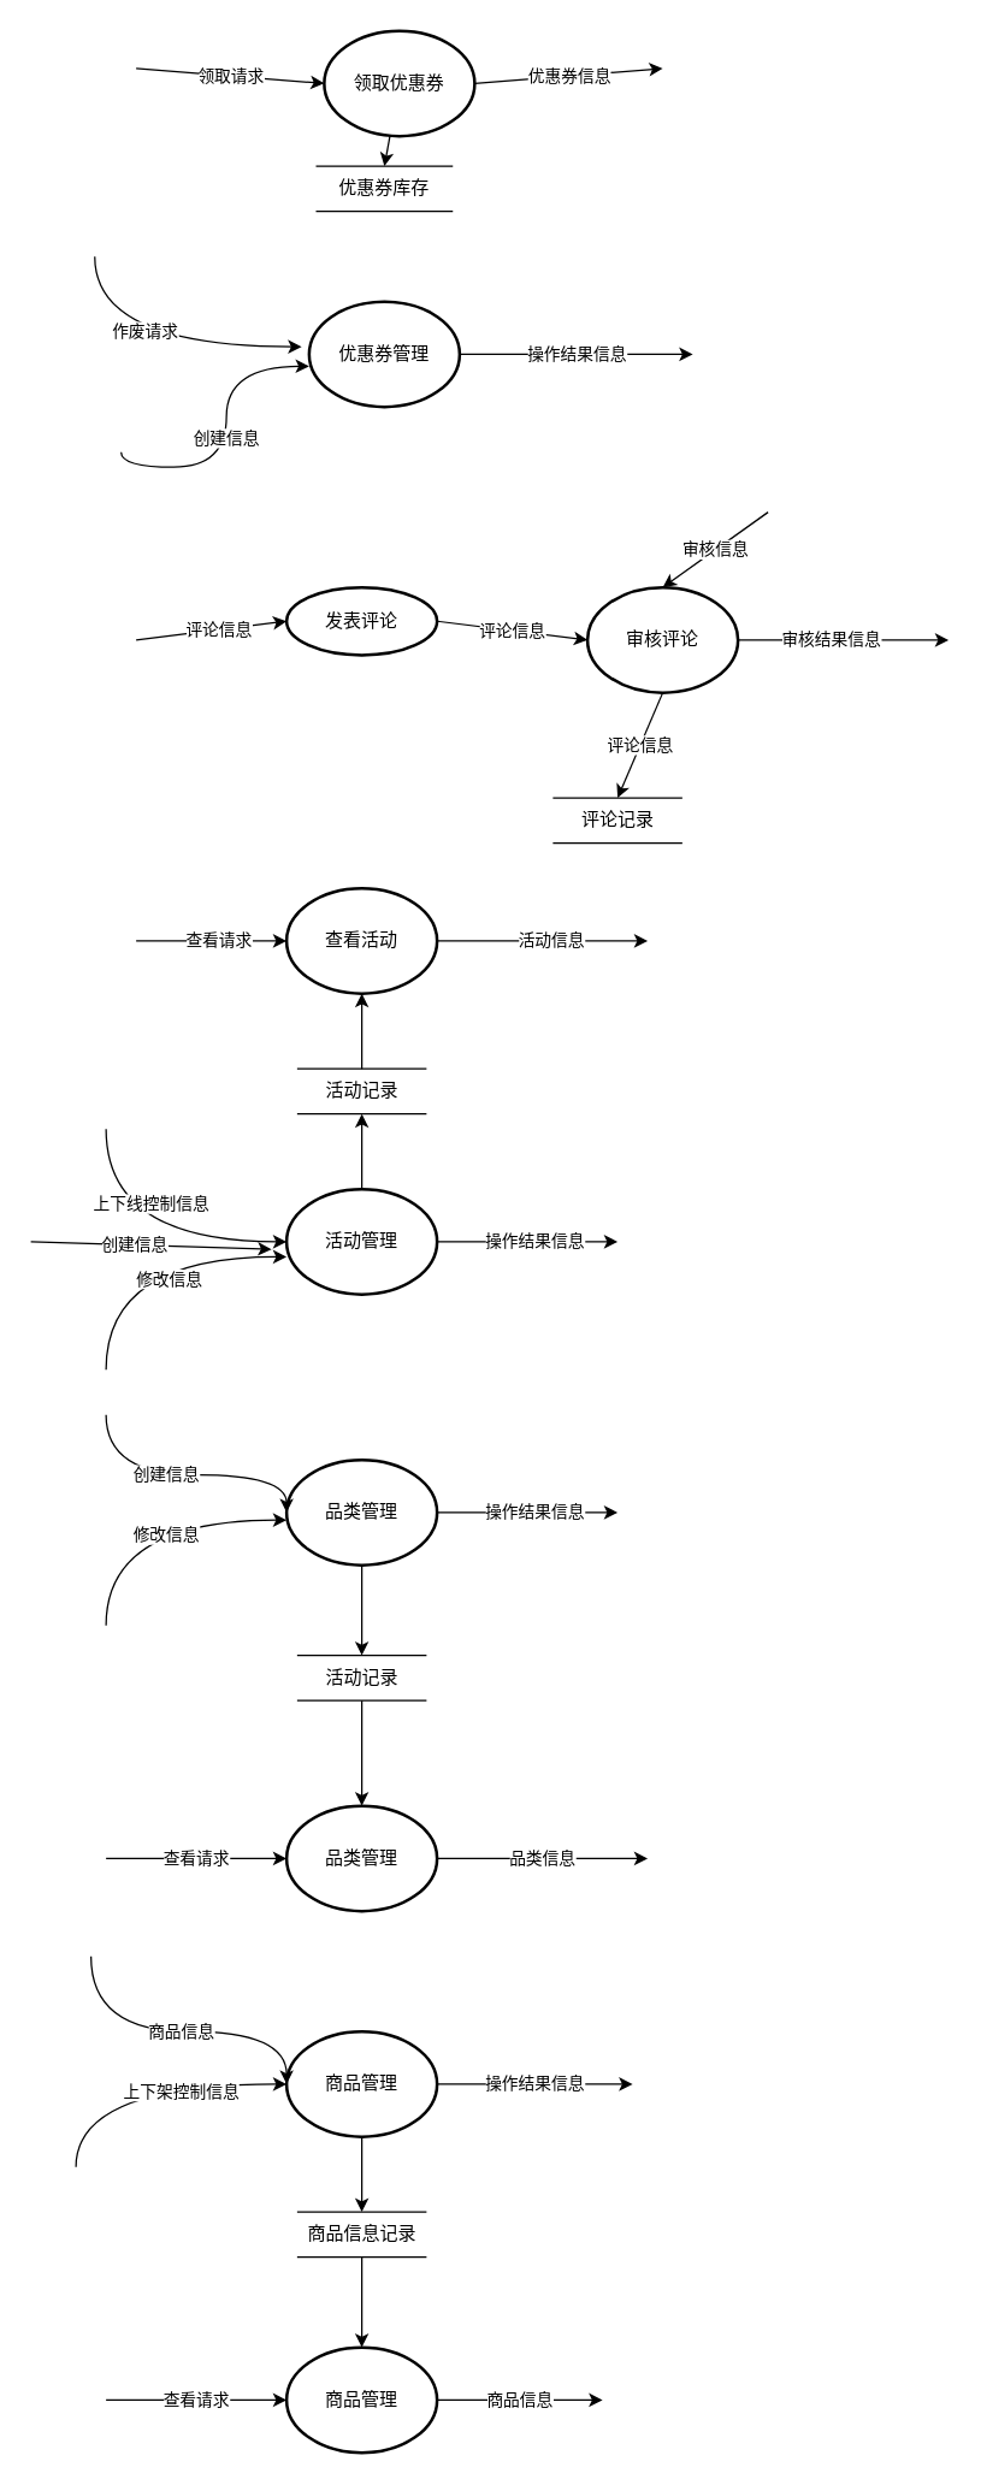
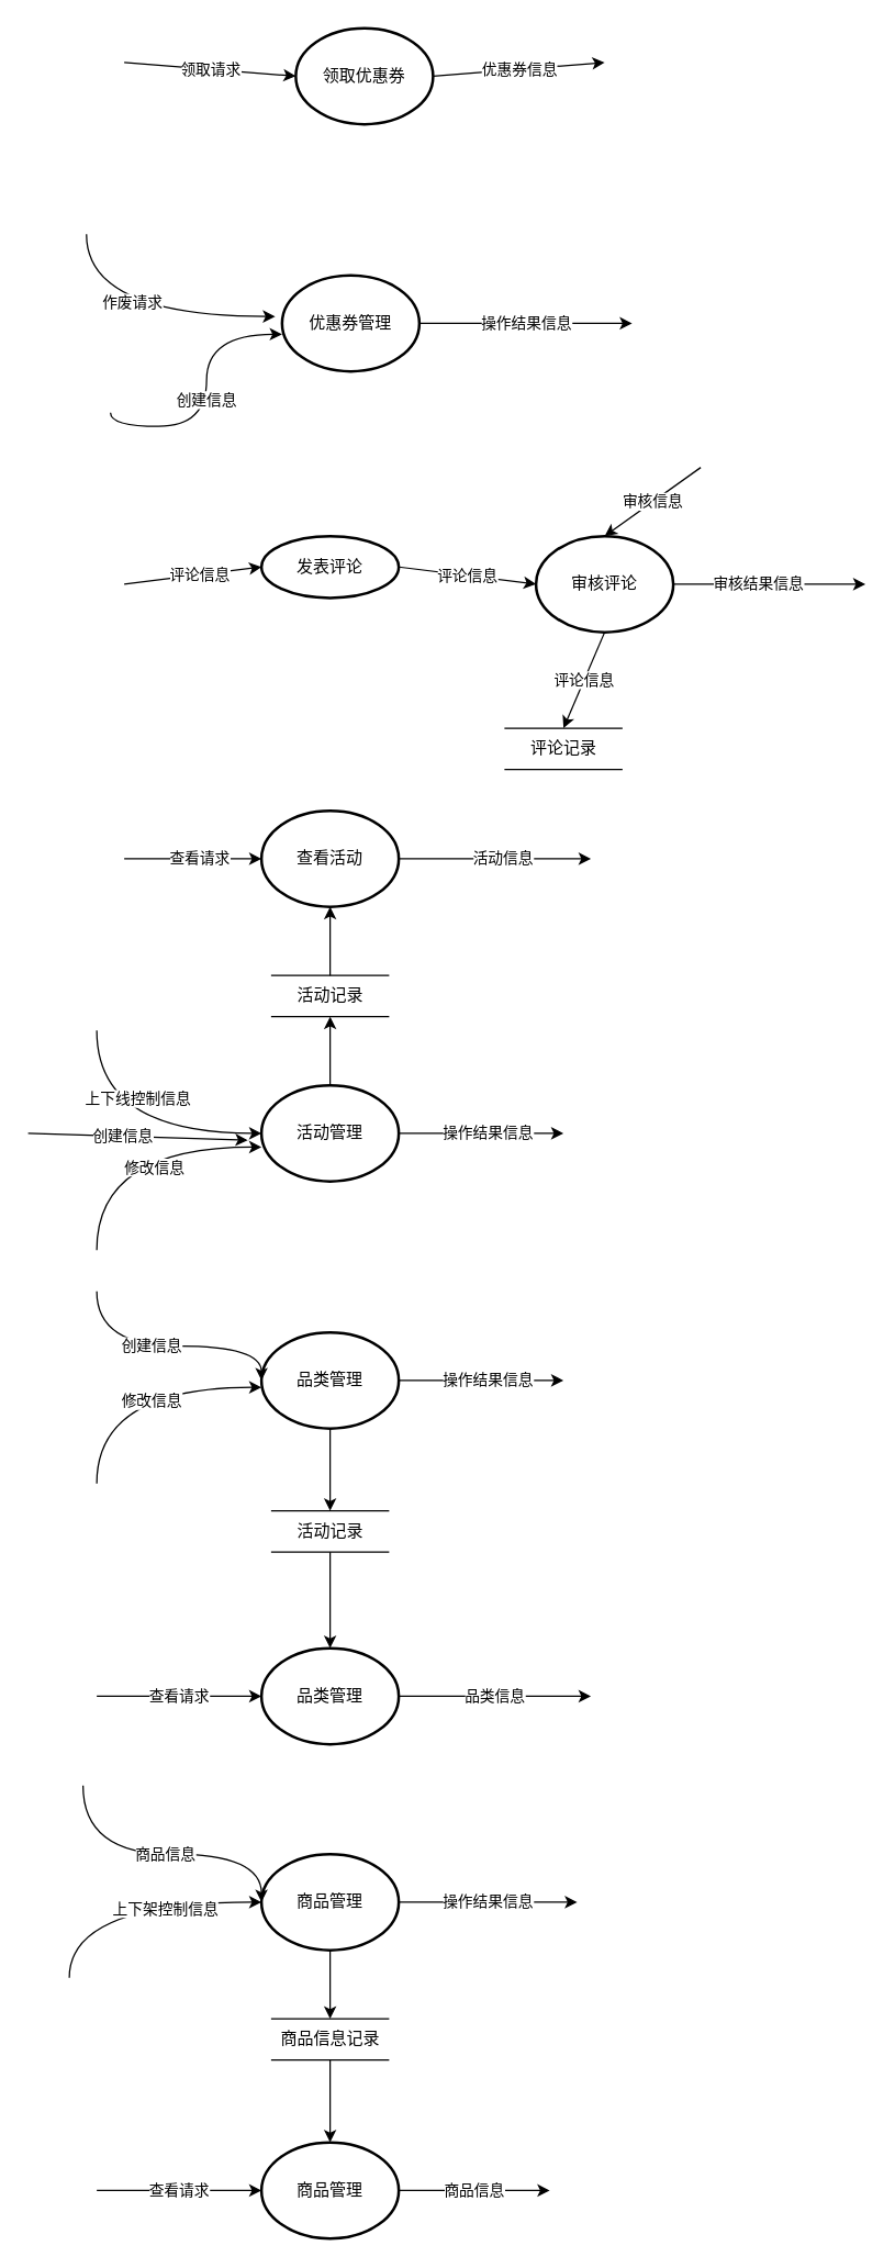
  <mxCell id="0" />
  <mxCell id="1" parent="0" />
  <mxCell id="2" value="优惠券信息" style="rounded=0;orthogonalLoop=1;jettySize=auto;html=1;exitX=1;exitY=0.5;exitDx=0;exitDy=0;" parent="1" source="4" edge="1"><mxGeometry relative="1" as="geometry"><mxPoint x="440" y="247" as="sourcePoint" /><mxPoint x="440" y="45" as="targetPoint" /><mxPoint as="offset" /></mxGeometry></mxCell>
- <mxCell id="3" style="edgeStyle=none;rounded=0;orthogonalLoop=1;jettySize=auto;html=1;entryX=0.5;entryY=0;entryDx=0;entryDy=0;" edge="1" parent="1" source="4" target="6"><mxGeometry relative="1" as="geometry"><mxPoint x="251" y="290" as="targetPoint" /></mxGeometry></mxCell>
  <mxCell id="4" value="领取优惠券" style="ellipse;whiteSpace=wrap;html=1;strokeWidth=2;" parent="1" vertex="1"><mxGeometry x="215" y="20" width="100" height="70" as="geometry" /></mxCell>
  <mxCell id="5" value="领取请求" style="rounded=0;orthogonalLoop=1;jettySize=auto;html=1;entryX=0;entryY=0.5;entryDx=0;entryDy=0;" parent="1" target="4" edge="1"><mxGeometry relative="1" as="geometry"><mxPoint x="90" y="45" as="sourcePoint" /></mxGeometry></mxCell>
- <mxCell id="6" value="优惠券库存" style="shape=partialRectangle;whiteSpace=wrap;html=1;left=0;right=0;fillColor=none;" vertex="1" parent="1"><mxGeometry x="210" y="110" width="90" height="30" as="geometry" /></mxCell>
  <mxCell id="7" value="评论记录" style="shape=partialRectangle;whiteSpace=wrap;html=1;left=0;right=0;fillColor=none;" vertex="1" parent="1"><mxGeometry x="367.5" y="530" width="85" height="30" as="geometry" /></mxCell>
  <mxCell id="8" value="评论信息" style="rounded=0;orthogonalLoop=1;jettySize=auto;html=1;entryX=0;entryY=0.5;entryDx=0;entryDy=0;" edge="1" parent="1" target="9"><mxGeometry x="0.091" relative="1" as="geometry"><mxPoint x="90" y="425" as="sourcePoint" /><mxPoint x="120" y="340" as="targetPoint" /><mxPoint as="offset" /></mxGeometry></mxCell>
  <mxCell id="9" value="发表评论" style="ellipse;whiteSpace=wrap;html=1;strokeWidth=2;" vertex="1" parent="1"><mxGeometry x="190" y="390" width="100" height="45" as="geometry" /></mxCell>
  <mxCell id="10" value="评论信息" style="rounded=0;orthogonalLoop=1;jettySize=auto;html=1;exitX=1;exitY=0.5;exitDx=0;exitDy=0;entryX=0;entryY=0.5;entryDx=0;entryDy=0;" edge="1" parent="1" source="9" target="11"><mxGeometry relative="1" as="geometry"><mxPoint x="100" y="395" as="sourcePoint" /><mxPoint x="380" y="385" as="targetPoint" /><mxPoint as="offset" /></mxGeometry></mxCell>
  <mxCell id="11" value="审核评论" style="ellipse;whiteSpace=wrap;html=1;strokeWidth=2;" vertex="1" parent="1"><mxGeometry x="390" y="390" width="100" height="70" as="geometry" /></mxCell>
  <mxCell id="12" value="审核信息" style="rounded=0;orthogonalLoop=1;jettySize=auto;html=1;entryX=0.5;entryY=0;entryDx=0;entryDy=0;" edge="1" parent="1" target="11"><mxGeometry relative="1" as="geometry"><mxPoint x="510" y="340" as="sourcePoint" /><mxPoint x="570" y="385" as="targetPoint" /><mxPoint as="offset" /></mxGeometry></mxCell>
  <mxCell id="13" value="审核结果信息" style="rounded=0;orthogonalLoop=1;jettySize=auto;html=1;exitX=1;exitY=0.5;exitDx=0;exitDy=0;" edge="1" parent="1" source="11"><mxGeometry x="-0.111" relative="1" as="geometry"><mxPoint x="530" y="310" as="sourcePoint" /><mxPoint x="630" y="425" as="targetPoint" /><mxPoint as="offset" /><Array as="points"><mxPoint x="590" y="425" /></Array></mxGeometry></mxCell>
  <mxCell id="14" value="评论信息" style="rounded=0;orthogonalLoop=1;jettySize=auto;html=1;entryX=0.5;entryY=0;entryDx=0;entryDy=0;exitX=0.5;exitY=1;exitDx=0;exitDy=0;" edge="1" parent="1" source="11" target="7"><mxGeometry relative="1" as="geometry"><mxPoint x="530" y="310" as="sourcePoint" /><mxPoint x="450" y="360" as="targetPoint" /><mxPoint as="offset" /></mxGeometry></mxCell>
  <mxCell id="15" value="优惠券管理" style="ellipse;whiteSpace=wrap;html=1;strokeWidth=2;" vertex="1" parent="1"><mxGeometry x="205" y="200" width="100" height="70" as="geometry" /></mxCell>
  <mxCell id="16" value="作废请求" style="rounded=0;orthogonalLoop=1;jettySize=auto;html=1;edgeStyle=orthogonalEdgeStyle;curved=1;" edge="1" parent="1"><mxGeometry x="-0.06" y="10" relative="1" as="geometry"><mxPoint x="62.5" y="170" as="sourcePoint" /><mxPoint x="200" y="230" as="targetPoint" /><Array as="points"><mxPoint x="63" y="230" /><mxPoint x="200" y="230" /></Array><mxPoint as="offset" /></mxGeometry></mxCell>
  <mxCell id="17" value="操作结果信息" style="rounded=0;orthogonalLoop=1;jettySize=auto;html=1;exitX=1;exitY=0.5;exitDx=0;exitDy=0;" edge="1" parent="1" source="15"><mxGeometry relative="1" as="geometry"><mxPoint x="315" y="115" as="sourcePoint" /><mxPoint x="460" y="235" as="targetPoint" /><mxPoint as="offset" /></mxGeometry></mxCell>
  <mxCell id="18" value="查看活动" style="ellipse;whiteSpace=wrap;html=1;strokeWidth=2;" vertex="1" parent="1"><mxGeometry x="190" y="590" width="100" height="70" as="geometry" /></mxCell>
  <mxCell id="19" value="查看请求" style="rounded=0;orthogonalLoop=1;jettySize=auto;html=1;entryX=0;entryY=0.5;entryDx=0;entryDy=0;" edge="1" parent="1" target="18"><mxGeometry x="0.091" relative="1" as="geometry"><mxPoint x="90" y="625" as="sourcePoint" /><mxPoint x="210" y="395" as="targetPoint" /><mxPoint as="offset" /></mxGeometry></mxCell>
  <mxCell id="20" value="活动信息" style="rounded=0;orthogonalLoop=1;jettySize=auto;html=1;exitX=1;exitY=0.5;exitDx=0;exitDy=0;" edge="1" parent="1" source="18"><mxGeometry x="0.091" relative="1" as="geometry"><mxPoint x="330" y="620" as="sourcePoint" /><mxPoint x="430" y="625" as="targetPoint" /><mxPoint as="offset" /></mxGeometry></mxCell>
  <mxCell id="21" style="edgeStyle=none;rounded=0;orthogonalLoop=1;jettySize=auto;html=1;entryX=0.5;entryY=1;entryDx=0;entryDy=0;" edge="1" parent="1" source="22" target="18"><mxGeometry relative="1" as="geometry" /></mxCell>
  <mxCell id="22" value="活动记录" style="shape=partialRectangle;whiteSpace=wrap;html=1;left=0;right=0;fillColor=none;" vertex="1" parent="1"><mxGeometry x="197.5" y="710" width="85" height="30" as="geometry" /></mxCell>
  <mxCell id="23" style="edgeStyle=none;rounded=0;orthogonalLoop=1;jettySize=auto;html=1;entryX=0.5;entryY=1;entryDx=0;entryDy=0;" edge="1" parent="1" source="24" target="22"><mxGeometry relative="1" as="geometry" /></mxCell>
  <mxCell id="24" value="活动管理" style="ellipse;whiteSpace=wrap;html=1;strokeWidth=2;" vertex="1" parent="1"><mxGeometry x="190" y="790" width="100" height="70" as="geometry" /></mxCell>
  <mxCell id="25" value="上下线控制信息" style="rounded=0;orthogonalLoop=1;jettySize=auto;html=1;entryX=0;entryY=0.5;entryDx=0;entryDy=0;edgeStyle=orthogonalEdgeStyle;curved=1;" edge="1" parent="1" target="24"><mxGeometry x="0.077" y="25" relative="1" as="geometry"><mxPoint x="70" y="750" as="sourcePoint" /><mxPoint x="200" y="635" as="targetPoint" /><mxPoint as="offset" /><Array as="points"><mxPoint x="70" y="825" /></Array></mxGeometry></mxCell>
  <mxCell id="26" value="操作结果信息" style="rounded=0;orthogonalLoop=1;jettySize=auto;html=1;exitX=1;exitY=0.5;exitDx=0;exitDy=0;" edge="1" parent="1" source="24"><mxGeometry x="0.091" relative="1" as="geometry"><mxPoint x="60" y="835" as="sourcePoint" /><mxPoint x="410" y="825" as="targetPoint" /><mxPoint as="offset" /></mxGeometry></mxCell>
  <mxCell id="27" value="修改信息" style="rounded=0;orthogonalLoop=1;jettySize=auto;html=1;edgeStyle=orthogonalEdgeStyle;curved=1;" edge="1" parent="1"><mxGeometry x="0.2" y="-15" relative="1" as="geometry"><mxPoint x="70" y="910" as="sourcePoint" /><mxPoint x="190" y="835" as="targetPoint" /><mxPoint as="offset" /><Array as="points"><mxPoint x="70" y="835" /></Array></mxGeometry></mxCell>
  <mxCell id="28" style="edgeStyle=orthogonalEdgeStyle;curved=1;rounded=0;orthogonalLoop=1;jettySize=auto;html=1;entryX=0.5;entryY=0;entryDx=0;entryDy=0;" edge="1" parent="1" source="29" target="34"><mxGeometry relative="1" as="geometry" /></mxCell>
  <mxCell id="29" value="品类管理" style="ellipse;whiteSpace=wrap;html=1;strokeWidth=2;" vertex="1" parent="1"><mxGeometry x="190" y="970" width="100" height="70" as="geometry" /></mxCell>
  <mxCell id="30" value="创建信息" style="rounded=0;orthogonalLoop=1;jettySize=auto;html=1;edgeStyle=orthogonalEdgeStyle;curved=1;" edge="1" parent="1"><mxGeometry x="-0.135" relative="1" as="geometry"><mxPoint x="70" y="940" as="sourcePoint" /><mxPoint x="190" y="1005" as="targetPoint" /><mxPoint as="offset" /><Array as="points"><mxPoint x="70" y="980" /><mxPoint x="190" y="980" /></Array></mxGeometry></mxCell>
  <mxCell id="31" value="修改信息" style="rounded=0;orthogonalLoop=1;jettySize=auto;html=1;edgeStyle=orthogonalEdgeStyle;curved=1;" edge="1" parent="1"><mxGeometry x="0.158" y="-10" relative="1" as="geometry"><mxPoint x="70" y="1080" as="sourcePoint" /><mxPoint x="190" y="1010" as="targetPoint" /><mxPoint as="offset" /><Array as="points"><mxPoint x="70" y="1010" /><mxPoint x="190" y="1010" /></Array></mxGeometry></mxCell>
  <mxCell id="32" value="操作结果信息" style="rounded=0;orthogonalLoop=1;jettySize=auto;html=1;exitX=1;exitY=0.5;exitDx=0;exitDy=0;" edge="1" parent="1" source="29"><mxGeometry x="0.091" relative="1" as="geometry"><mxPoint x="300" y="835" as="sourcePoint" /><mxPoint x="410" y="1005" as="targetPoint" /><mxPoint as="offset" /></mxGeometry></mxCell>
  <mxCell id="33" style="rounded=0;orthogonalLoop=1;jettySize=auto;html=1;entryX=0.5;entryY=0;entryDx=0;entryDy=0;" edge="1" parent="1" source="34" target="35"><mxGeometry relative="1" as="geometry" /></mxCell>
  <mxCell id="34" value="活动记录" style="shape=partialRectangle;whiteSpace=wrap;html=1;left=0;right=0;fillColor=none;" vertex="1" parent="1"><mxGeometry x="197.5" y="1100" width="85" height="30" as="geometry" /></mxCell>
  <mxCell id="35" value="品类管理" style="ellipse;whiteSpace=wrap;html=1;strokeWidth=2;" vertex="1" parent="1"><mxGeometry x="190" y="1200" width="100" height="70" as="geometry" /></mxCell>
  <mxCell id="36" value="查看请求" style="rounded=0;orthogonalLoop=1;jettySize=auto;html=1;entryX=0;entryY=0.5;entryDx=0;entryDy=0;" edge="1" parent="1" target="35"><mxGeometry relative="1" as="geometry"><mxPoint x="70" y="1235" as="sourcePoint" /><mxPoint x="160" y="1160" as="targetPoint" /><mxPoint as="offset" /></mxGeometry></mxCell>
  <mxCell id="37" value="品类信息" style="rounded=0;orthogonalLoop=1;jettySize=auto;html=1;exitX=1;exitY=0.5;exitDx=0;exitDy=0;" edge="1" parent="1" source="35"><mxGeometry relative="1" as="geometry"><mxPoint x="80" y="1245" as="sourcePoint" /><mxPoint x="430" y="1235" as="targetPoint" /><mxPoint as="offset" /></mxGeometry></mxCell>
  <mxCell id="38" style="edgeStyle=none;rounded=0;orthogonalLoop=1;jettySize=auto;html=1;entryX=0.5;entryY=0;entryDx=0;entryDy=0;" edge="1" parent="1" source="39" target="44"><mxGeometry relative="1" as="geometry" /></mxCell>
  <mxCell id="39" value="商品管理" style="ellipse;whiteSpace=wrap;html=1;strokeWidth=2;" vertex="1" parent="1"><mxGeometry x="190" y="1350" width="100" height="70" as="geometry" /></mxCell>
  <mxCell id="40" value="商品信息" style="rounded=0;orthogonalLoop=1;jettySize=auto;html=1;entryX=0;entryY=0.5;entryDx=0;entryDy=0;edgeStyle=orthogonalEdgeStyle;curved=1;" edge="1" parent="1" target="39"><mxGeometry x="0.023" relative="1" as="geometry"><mxPoint x="60" y="1300" as="sourcePoint" /><mxPoint x="200" y="835" as="targetPoint" /><mxPoint as="offset" /><Array as="points"><mxPoint x="60" y="1350" /><mxPoint x="190" y="1350" /></Array></mxGeometry></mxCell>
  <mxCell id="41" value="上下架控制信息" style="rounded=0;orthogonalLoop=1;jettySize=auto;html=1;edgeStyle=orthogonalEdgeStyle;curved=1;entryX=0;entryY=0.5;entryDx=0;entryDy=0;" edge="1" parent="1" target="39"><mxGeometry x="0.282" y="-5" relative="1" as="geometry"><mxPoint x="50" y="1440" as="sourcePoint" /><mxPoint x="200" y="845" as="targetPoint" /><mxPoint as="offset" /><Array as="points"><mxPoint x="50" y="1385" /></Array></mxGeometry></mxCell>
  <mxCell id="42" value="操作结果信息" style="rounded=0;orthogonalLoop=1;jettySize=auto;html=1;exitX=1;exitY=0.5;exitDx=0;exitDy=0;" edge="1" parent="1" source="39"><mxGeometry relative="1" as="geometry"><mxPoint x="300" y="1245" as="sourcePoint" /><mxPoint x="420" y="1385" as="targetPoint" /><mxPoint as="offset" /></mxGeometry></mxCell>
  <mxCell id="43" style="edgeStyle=none;rounded=0;orthogonalLoop=1;jettySize=auto;html=1;entryX=0.5;entryY=0;entryDx=0;entryDy=0;" edge="1" parent="1" source="44" target="45"><mxGeometry relative="1" as="geometry" /></mxCell>
  <mxCell id="44" value="商品信息记录" style="shape=partialRectangle;whiteSpace=wrap;html=1;left=0;right=0;fillColor=none;" vertex="1" parent="1"><mxGeometry x="197.5" y="1470" width="85" height="30" as="geometry" /></mxCell>
  <mxCell id="45" value="商品管理" style="ellipse;whiteSpace=wrap;html=1;strokeWidth=2;" vertex="1" parent="1"><mxGeometry x="190" y="1560" width="100" height="70" as="geometry" /></mxCell>
  <mxCell id="46" value="查看请求" style="rounded=0;orthogonalLoop=1;jettySize=auto;html=1;entryX=0;entryY=0.5;entryDx=0;entryDy=0;" edge="1" parent="1" target="45"><mxGeometry relative="1" as="geometry"><mxPoint x="70" y="1595" as="sourcePoint" /><mxPoint x="200" y="1245" as="targetPoint" /><mxPoint as="offset" /></mxGeometry></mxCell>
  <mxCell id="47" value="商品信息" style="rounded=0;orthogonalLoop=1;jettySize=auto;html=1;exitX=1;exitY=0.5;exitDx=0;exitDy=0;" edge="1" parent="1" source="45"><mxGeometry relative="1" as="geometry"><mxPoint x="300" y="1245" as="sourcePoint" /><mxPoint x="400" y="1595" as="targetPoint" /><mxPoint as="offset" /></mxGeometry></mxCell>
  <mxCell id="48" value="创建信息" style="rounded=0;orthogonalLoop=1;jettySize=auto;html=1;" edge="1" parent="1"><mxGeometry x="-0.135" relative="1" as="geometry"><mxPoint x="20" y="825" as="sourcePoint" /><mxPoint x="180" y="830" as="targetPoint" /><mxPoint as="offset" /></mxGeometry></mxCell>
  <mxCell id="49" value="创建信息" style="rounded=0;orthogonalLoop=1;jettySize=auto;html=1;edgeStyle=orthogonalEdgeStyle;curved=1;entryX=0;entryY=0.614;entryDx=0;entryDy=0;entryPerimeter=0;" edge="1" parent="1" target="15"><mxGeometry x="-0.02" relative="1" as="geometry"><mxPoint x="80" y="300" as="sourcePoint" /><mxPoint x="199" y="310" as="targetPoint" /><mxPoint as="offset" /><Array as="points"><mxPoint x="80" y="310" /><mxPoint x="150" y="310" /><mxPoint x="150" y="243" /></Array></mxGeometry></mxCell>
